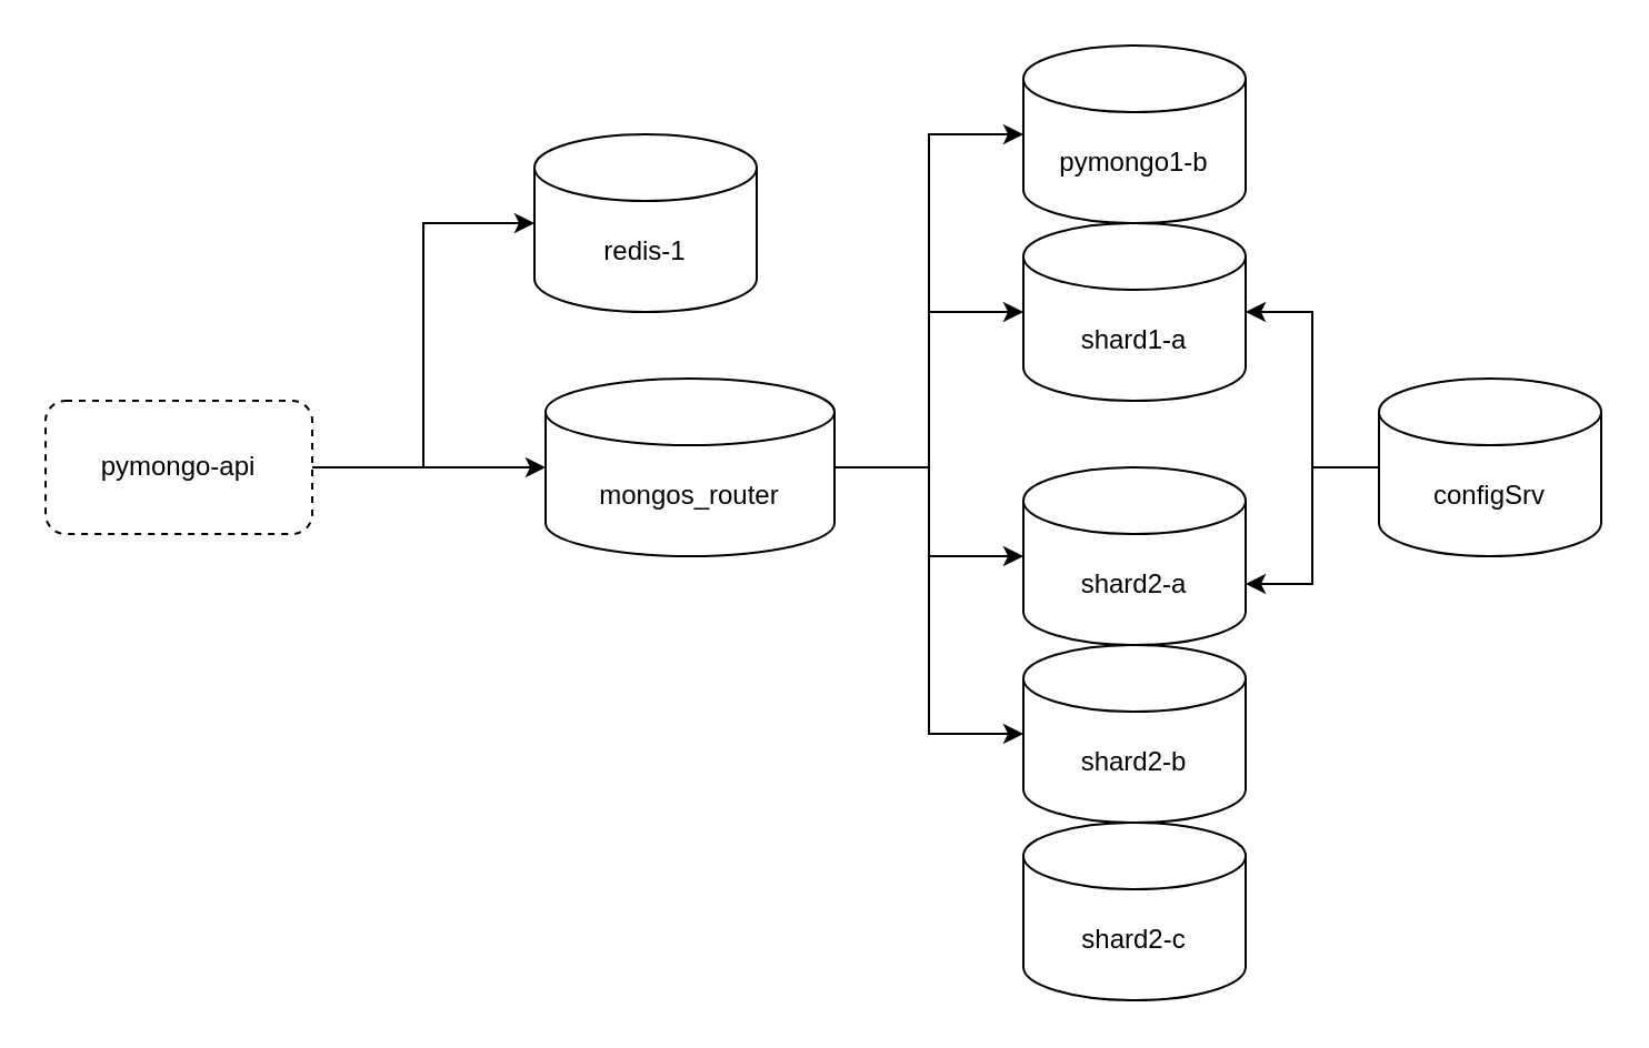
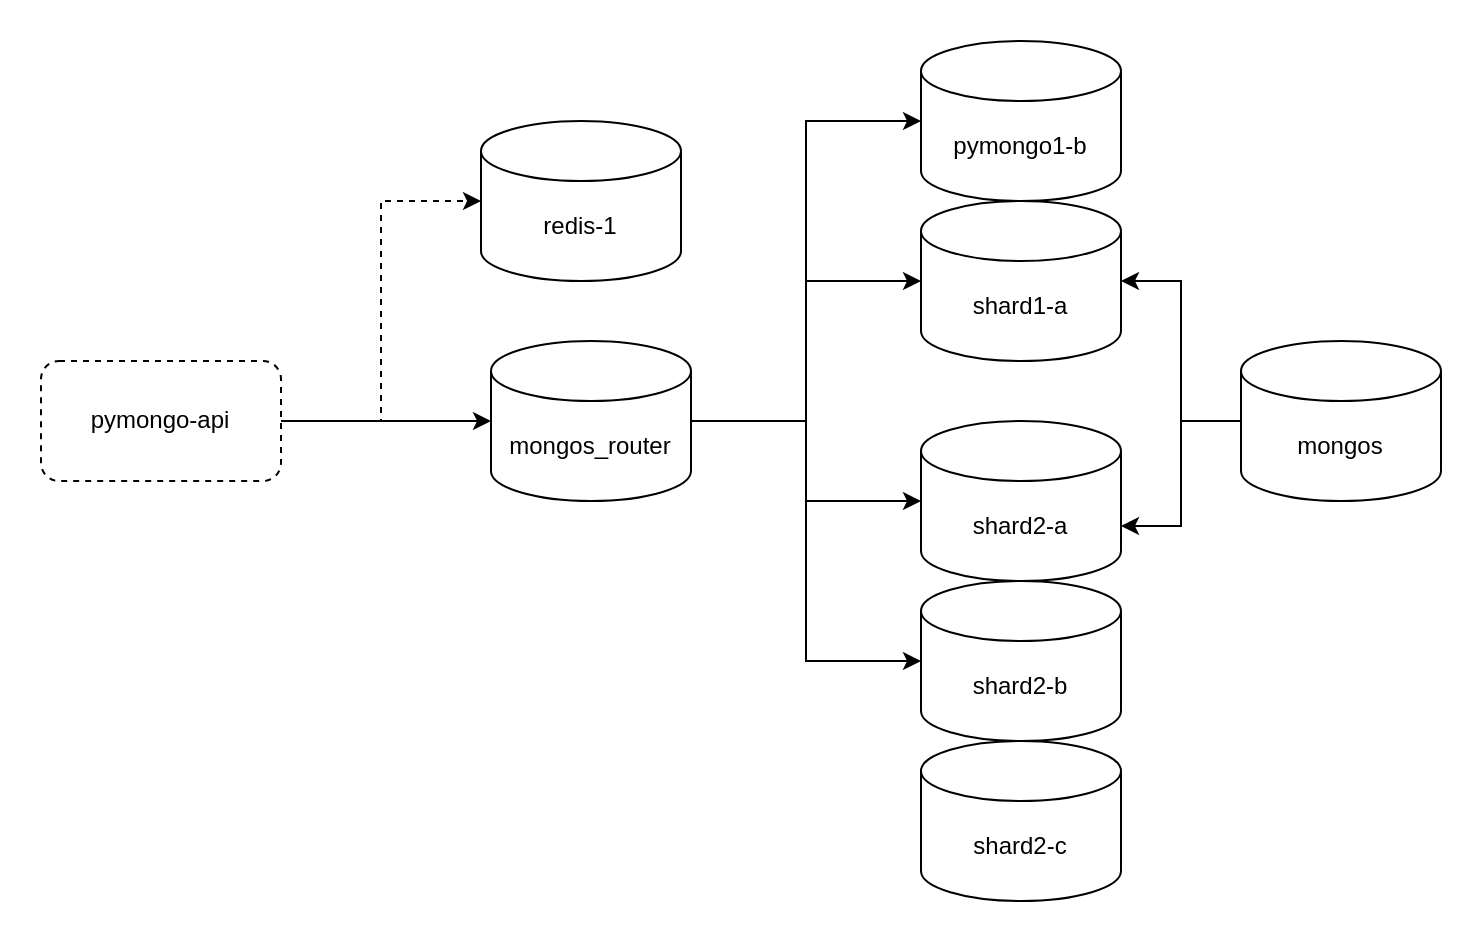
  <mxCell id="0" />
  <mxCell id="1" parent="0" />
  <mxCell id="2" value="" style="edgeStyle=orthogonalEdgeStyle;rounded=0;orthogonalLoop=1;jettySize=auto;html=1;entryX=0;entryY=0.5;entryDx=0;entryDy=0;entryPerimeter=0;" parent="1" source="5" target="13" edge="1"><mxGeometry relative="1" as="geometry" /></mxCell>
  <mxCell id="3" value="" style="edgeStyle=orthogonalEdgeStyle;rounded=0;orthogonalLoop=1;jettySize=auto;html=1;entryX=0;entryY=0.5;entryDx=0;entryDy=0;entryPerimeter=0;" parent="1" source="5" target="8" edge="1"><mxGeometry relative="1" as="geometry" /></mxCell>
  <mxCell id="4" value="" style="edgeStyle=orthogonalEdgeStyle;rounded=0;orthogonalLoop=1;jettySize=auto;html=1;entryX=0;entryY=0.5;entryDx=0;entryDy=0;entryPerimeter=0;" parent="1" source="5" target="9" edge="1"><mxGeometry relative="1" as="geometry" /></mxCell>
- <mxCell id="5" value="mongos_router" style="shape=cylinder3;whiteSpace=wrap;html=1;boundedLbl=1;backgroundOutline=1;size=15;" parent="1" vertex="1"><mxGeometry x="245" y="170" width="130" height="80" as="geometry" /></mxCell>
+ <mxCell id="5" value="mongos_router" style="shape=cylinder3;whiteSpace=wrap;html=1;boundedLbl=1;backgroundOutline=1;size=15;" parent="1" vertex="1"><mxGeometry x="245" y="170" width="100" height="80" as="geometry" /></mxCell>
  <mxCell id="6" value="pymongo-api" style="rounded=1;whiteSpace=wrap;html=1;dashed=1;" parent="1" vertex="1"><mxGeometry x="20" y="180" width="120" height="60" as="geometry" /></mxCell>
  <mxCell id="7" style="edgeStyle=orthogonalEdgeStyle;rounded=0;orthogonalLoop=1;jettySize=auto;html=1;exitX=1;exitY=0.5;exitDx=0;exitDy=0;entryX=0;entryY=0.5;entryDx=0;entryDy=0;entryPerimeter=0;" parent="1" source="6" target="5" edge="1"><mxGeometry relative="1" as="geometry" /></mxCell>
  <mxCell id="8" value="shard1-a" style="shape=cylinder3;whiteSpace=wrap;html=1;boundedLbl=1;backgroundOutline=1;size=15;" parent="1" vertex="1"><mxGeometry x="460" y="100" width="100" height="80" as="geometry" /></mxCell>
  <mxCell id="9" value="shard2-a" style="shape=cylinder3;whiteSpace=wrap;html=1;boundedLbl=1;backgroundOutline=1;size=15;" parent="1" vertex="1"><mxGeometry x="460" y="210" width="100" height="80" as="geometry" /></mxCell>
- <mxCell id="10" value="configSrv" style="shape=cylinder3;whiteSpace=wrap;html=1;boundedLbl=1;backgroundOutline=1;size=15;" parent="1" vertex="1"><mxGeometry x="620" y="170" width="100" height="80" as="geometry" /></mxCell>
+ <mxCell id="10" value="mongos" style="shape=cylinder3;whiteSpace=wrap;html=1;boundedLbl=1;backgroundOutline=1;size=15;" parent="1" vertex="1"><mxGeometry x="620" y="170" width="100" height="80" as="geometry" /></mxCell>
  <mxCell id="11" style="edgeStyle=orthogonalEdgeStyle;rounded=0;orthogonalLoop=1;jettySize=auto;html=1;entryX=1;entryY=0.5;entryDx=0;entryDy=0;entryPerimeter=0;" parent="1" source="10" target="8" edge="1"><mxGeometry relative="1" as="geometry" /></mxCell>
  <mxCell id="12" style="edgeStyle=orthogonalEdgeStyle;rounded=0;orthogonalLoop=1;jettySize=auto;html=1;entryX=1;entryY=0;entryDx=0;entryDy=52.5;entryPerimeter=0;" parent="1" source="10" target="9" edge="1"><mxGeometry relative="1" as="geometry" /></mxCell>
  <mxCell id="13" value="pymongo1-b" style="shape=cylinder3;whiteSpace=wrap;html=1;boundedLbl=1;backgroundOutline=1;size=15;" vertex="1" parent="1"><mxGeometry x="460" y="20" width="100" height="80" as="geometry" /></mxCell>
  <mxCell id="14" value="shard2-b" style="shape=cylinder3;whiteSpace=wrap;html=1;boundedLbl=1;backgroundOutline=1;size=15;" vertex="1" parent="1"><mxGeometry x="460" y="290" width="100" height="80" as="geometry" /></mxCell>
  <mxCell id="15" value="shard2-c" style="shape=cylinder3;whiteSpace=wrap;html=1;boundedLbl=1;backgroundOutline=1;size=15;" vertex="1" parent="1"><mxGeometry x="460" y="370" width="100" height="80" as="geometry" /></mxCell>
  <mxCell id="16" style="edgeStyle=orthogonalEdgeStyle;rounded=0;orthogonalLoop=1;jettySize=auto;html=1;entryX=0;entryY=0.5;entryDx=0;entryDy=0;entryPerimeter=0;" edge="1" parent="1" source="5" target="14"><mxGeometry relative="1" as="geometry" /></mxCell>
  <mxCell id="17" value="redis-1" style="shape=cylinder3;whiteSpace=wrap;html=1;boundedLbl=1;backgroundOutline=1;size=15;" vertex="1" parent="1"><mxGeometry x="240" y="60" width="100" height="80" as="geometry" /></mxCell>
- <mxCell id="18" style="edgeStyle=orthogonalEdgeStyle;rounded=0;orthogonalLoop=1;jettySize=auto;html=1;entryX=0;entryY=0.5;entryDx=0;entryDy=0;entryPerimeter=0;" edge="1" parent="1" source="6" target="17"><mxGeometry relative="1" as="geometry" /></mxCell>
+ <mxCell id="18" style="edgeStyle=orthogonalEdgeStyle;rounded=0;orthogonalLoop=1;jettySize=auto;html=1;entryX=0;entryY=0.5;entryDx=0;entryDy=0;entryPerimeter=0;dashed=1;" edge="1" parent="1" source="6" target="17"><mxGeometry relative="1" as="geometry" /></mxCell>
